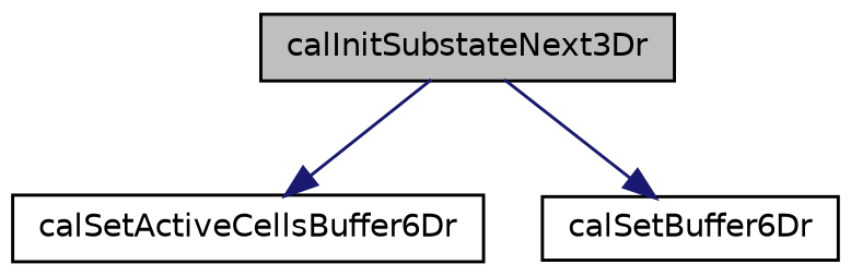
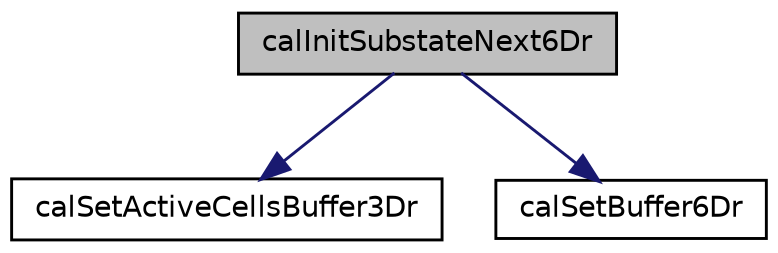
  digraph {
    rankdir=TB
    node [color=black fillcolor=white fontname=Helvetica fontsize=10 shape=record style=filled]
    edge [color=midnightblue fontname=Helvetica fontsize=10 labelfontname=Helvetica labelfontsize=10 style=solid]
-   n1 [fillcolor=grey75 fontcolor=black height=0.2 label=calInitSubstateNext3Dr width=0.4]
-   n2 [height=0.2 label=calSetActiveCellsBuffer6Dr width=0.4]
+   n1 [fillcolor=grey75 fontcolor=black height=0.2 label=calInitSubstateNext6Dr width=0.4]
+   n2 [height=0.2 label=calSetActiveCellsBuffer3Dr width=0.4]
    n3 [height=0.2 label=calSetBuffer6Dr width=0.4]
    n1 -> n2
    n1 -> n3
  }
